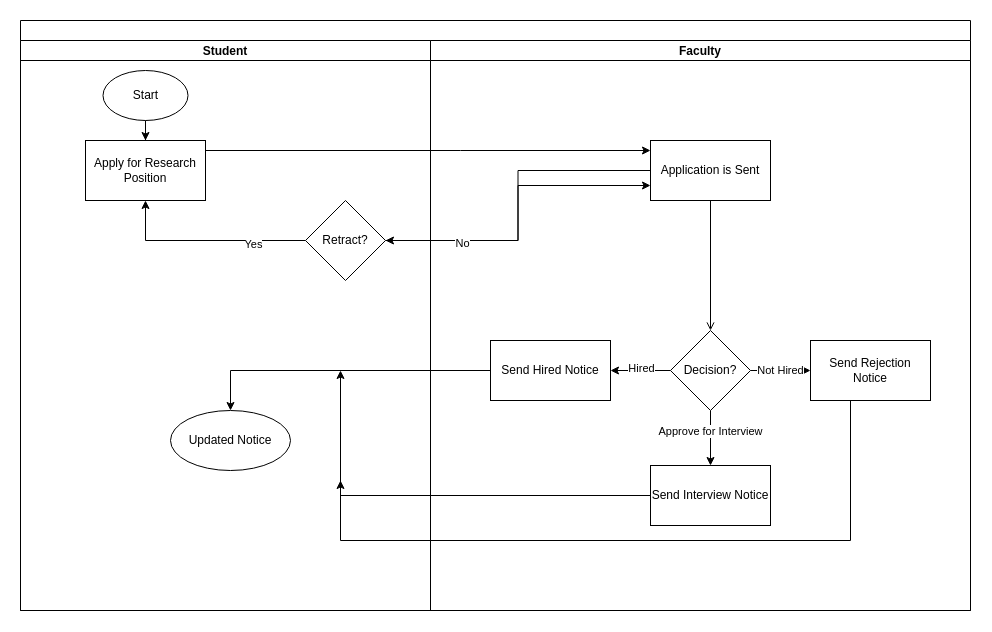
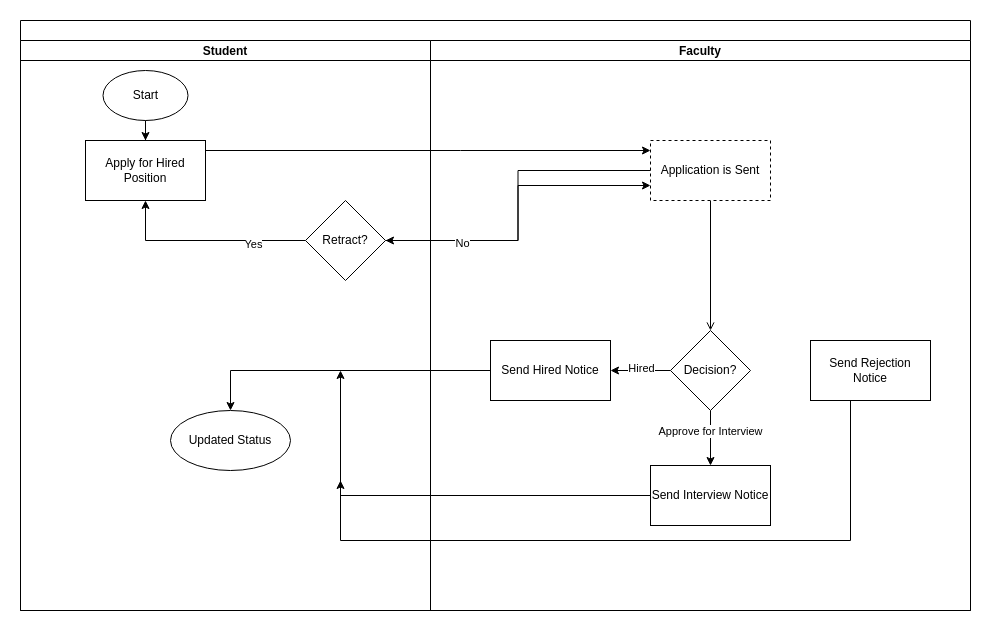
  <mxCell id="0" />
  <mxCell id="1" parent="0" />
  <mxCell id="2" value="" style="swimlane;childLayout=stackLayout;resizeParent=1;resizeParentMax=0;startSize=20;" vertex="1" parent="1"><mxGeometry x="20" y="20" width="950" height="590" as="geometry" /></mxCell>
  <mxCell id="3" value="" style="edgeStyle=orthogonalEdgeStyle;rounded=0;orthogonalLoop=1;jettySize=auto;html=1;" edge="1" parent="2" source="7" target="14"><mxGeometry relative="1" as="geometry"><Array as="points"><mxPoint x="440" y="130" /><mxPoint x="440" y="130" /></Array></mxGeometry></mxCell>
  <mxCell id="4" value="Student" style="swimlane;startSize=20;" vertex="1" parent="2"><mxGeometry y="20" width="410" height="570" as="geometry" /></mxCell>
  <mxCell id="5" value="" style="edgeStyle=orthogonalEdgeStyle;rounded=0;orthogonalLoop=1;jettySize=auto;html=1;" edge="1" parent="4" source="6" target="7"><mxGeometry relative="1" as="geometry" /></mxCell>
  <mxCell id="6" value="Start" style="ellipse;whiteSpace=wrap;html=1;" vertex="1" parent="4"><mxGeometry x="82.5" y="30" width="85" height="50" as="geometry" /></mxCell>
- <mxCell id="7" value="Apply for Research Position" style="whiteSpace=wrap;html=1;" vertex="1" parent="4"><mxGeometry x="65" y="100" width="120" height="60" as="geometry" /></mxCell>
+ <mxCell id="7" value="Apply for Hired Position" style="whiteSpace=wrap;html=1;" vertex="1" parent="4"><mxGeometry x="65" y="100" width="120" height="60" as="geometry" /></mxCell>
  <mxCell id="8" style="edgeStyle=orthogonalEdgeStyle;rounded=0;orthogonalLoop=1;jettySize=auto;html=1;entryX=0.5;entryY=1;entryDx=0;entryDy=0;" edge="1" parent="4" source="10" target="7"><mxGeometry relative="1" as="geometry" /></mxCell>
  <mxCell id="9" value="Yes" style="edgeLabel;html=1;align=center;verticalAlign=middle;resizable=0;points=[];" vertex="1" connectable="0" parent="8"><mxGeometry x="-0.473" y="3" relative="1" as="geometry"><mxPoint as="offset" /></mxGeometry></mxCell>
  <mxCell id="10" value="Retract?" style="rhombus;whiteSpace=wrap;html=1;" vertex="1" parent="4"><mxGeometry x="285" y="160" width="80" height="80" as="geometry" /></mxCell>
- <mxCell id="11" value="Updated Notice" style="ellipse;whiteSpace=wrap;html=1;" vertex="1" parent="4"><mxGeometry x="150" y="370" width="120" height="60" as="geometry" /></mxCell>
+ <mxCell id="11" value="Updated Status" style="ellipse;whiteSpace=wrap;html=1;" vertex="1" parent="4"><mxGeometry x="150" y="370" width="120" height="60" as="geometry" /></mxCell>
  <mxCell id="12" value="Faculty" style="swimlane;startSize=20;" vertex="1" parent="2"><mxGeometry x="410" y="20" width="540" height="570" as="geometry" /></mxCell>
  <mxCell id="13" value="" style="edgeStyle=orthogonalEdgeStyle;rounded=0;orthogonalLoop=1;jettySize=auto;html=1;entryX=0.5;entryY=0;entryDx=0;entryDy=0;endArrow=open;" edge="1" parent="12" source="14" target="20"><mxGeometry relative="1" as="geometry"><mxPoint x="125" y="270" as="targetPoint" /></mxGeometry></mxCell>
- <mxCell id="14" value="Application is Sent" style="whiteSpace=wrap;html=1;" vertex="1" parent="12"><mxGeometry x="220" y="100" width="120" height="60" as="geometry" /></mxCell>
- <mxCell id="15" value="Not Hired" style="edgeStyle=orthogonalEdgeStyle;rounded=0;orthogonalLoop=1;jettySize=auto;html=1;" edge="1" parent="12" source="20" target="21"><mxGeometry relative="1" as="geometry" /></mxCell>
+ <mxCell id="14" value="Application is Sent" style="whiteSpace=wrap;html=1;dashed=1;" vertex="1" parent="12"><mxGeometry x="220" y="100" width="120" height="60" as="geometry" /></mxCell>
  <mxCell id="16" value="" style="edgeStyle=orthogonalEdgeStyle;rounded=0;orthogonalLoop=1;jettySize=auto;html=1;" edge="1" parent="12" source="20" target="22"><mxGeometry relative="1" as="geometry" /></mxCell>
  <mxCell id="17" value="Hired" style="edgeLabel;html=1;align=center;verticalAlign=middle;resizable=0;points=[];" vertex="1" connectable="0" parent="16"><mxGeometry y="-3" relative="1" as="geometry"><mxPoint as="offset" /></mxGeometry></mxCell>
  <mxCell id="18" value="" style="edgeStyle=orthogonalEdgeStyle;rounded=0;orthogonalLoop=1;jettySize=auto;html=1;" edge="1" parent="12" source="20" target="23"><mxGeometry relative="1" as="geometry" /></mxCell>
  <mxCell id="19" value="Approve for Interview" style="edgeLabel;html=1;align=center;verticalAlign=middle;resizable=0;points=[];" vertex="1" connectable="0" parent="18"><mxGeometry x="-0.267" y="-1" relative="1" as="geometry"><mxPoint as="offset" /></mxGeometry></mxCell>
  <mxCell id="20" value="Decision?" style="rhombus;whiteSpace=wrap;html=1;" vertex="1" parent="12"><mxGeometry x="240" y="290" width="80" height="80" as="geometry" /></mxCell>
  <mxCell id="21" value="Send Rejection Notice" style="whiteSpace=wrap;html=1;" vertex="1" parent="12"><mxGeometry x="380" y="300" width="120" height="60" as="geometry" /></mxCell>
  <mxCell id="22" value="Send Hired Notice" style="whiteSpace=wrap;html=1;" vertex="1" parent="12"><mxGeometry x="60" y="300" width="120" height="60" as="geometry" /></mxCell>
  <mxCell id="23" value="Send Interview Notice" style="whiteSpace=wrap;html=1;" vertex="1" parent="12"><mxGeometry x="220" y="425" width="120" height="60" as="geometry" /></mxCell>
  <mxCell id="24" value="" style="edgeStyle=orthogonalEdgeStyle;rounded=0;orthogonalLoop=1;jettySize=auto;html=1;" edge="1" parent="2" source="14" target="10"><mxGeometry relative="1" as="geometry" /></mxCell>
  <mxCell id="25" style="edgeStyle=orthogonalEdgeStyle;rounded=0;orthogonalLoop=1;jettySize=auto;html=1;exitX=1;exitY=0.5;exitDx=0;exitDy=0;entryX=0;entryY=0.75;entryDx=0;entryDy=0;" edge="1" parent="2" source="10" target="14"><mxGeometry relative="1" as="geometry" /></mxCell>
  <mxCell id="26" value="No" style="edgeLabel;html=1;align=center;verticalAlign=middle;resizable=0;points=[];" vertex="1" connectable="0" parent="25"><mxGeometry x="-0.527" y="-2" relative="1" as="geometry"><mxPoint as="offset" /></mxGeometry></mxCell>
  <mxCell id="27" value="" style="edgeStyle=orthogonalEdgeStyle;rounded=0;orthogonalLoop=1;jettySize=auto;html=1;" edge="1" parent="2" source="22" target="11"><mxGeometry relative="1" as="geometry" /></mxCell>
  <mxCell id="28" style="edgeStyle=orthogonalEdgeStyle;rounded=0;orthogonalLoop=1;jettySize=auto;html=1;exitX=0;exitY=0.5;exitDx=0;exitDy=0;" edge="1" parent="2" source="23"><mxGeometry relative="1" as="geometry"><mxPoint x="320" y="350" as="targetPoint" /><Array as="points"><mxPoint x="320" y="475" /></Array></mxGeometry></mxCell>
  <mxCell id="29" style="edgeStyle=orthogonalEdgeStyle;rounded=0;orthogonalLoop=1;jettySize=auto;html=1;exitX=0.5;exitY=1;exitDx=0;exitDy=0;" edge="1" parent="1" source="21"><mxGeometry relative="1" as="geometry"><mxPoint x="340" y="480" as="targetPoint" /><Array as="points"><mxPoint x="850" y="540" /><mxPoint x="340" y="540" /></Array></mxGeometry></mxCell>
